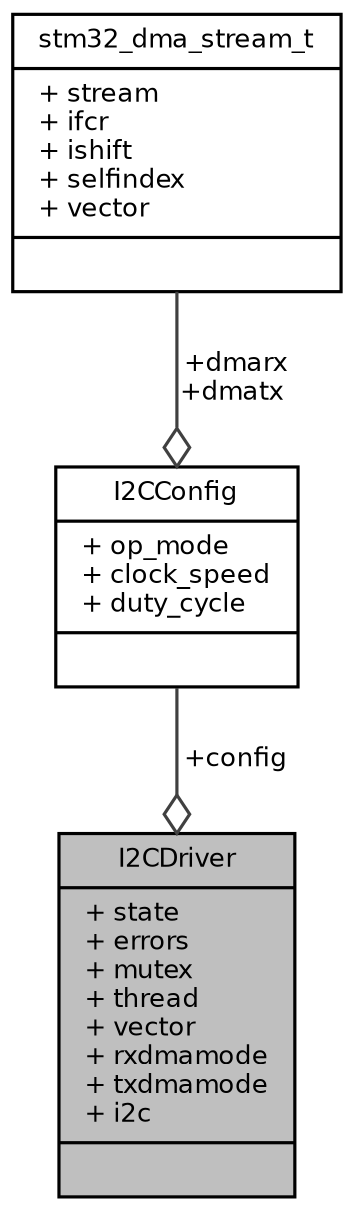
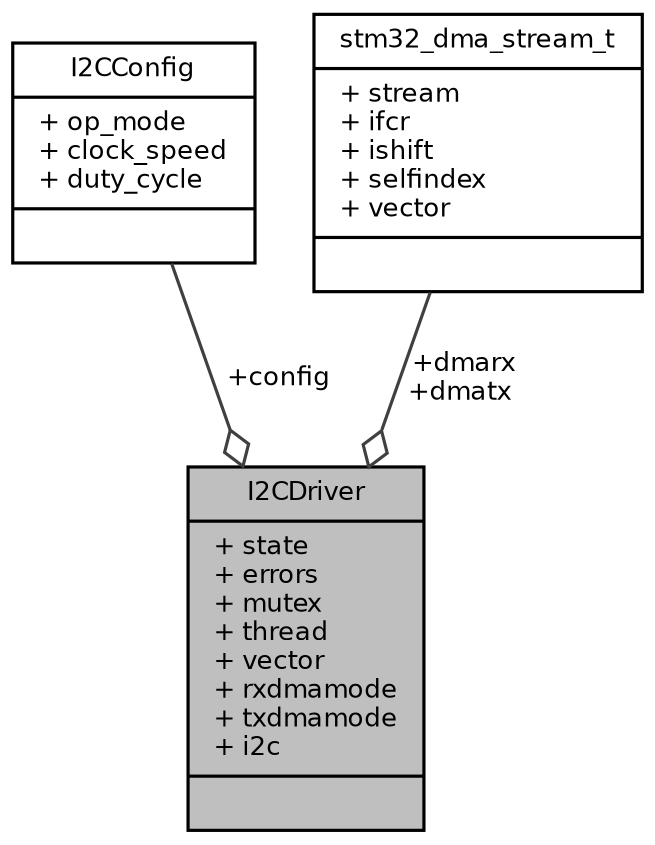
  digraph {
    node [color=black fontname=Helvetica fontsize=8 shape=record]
    edge [arrowhead=odiamond color=grey25 fontname=Helvetica fontsize=8 labelfontname=Helvetica labelfontsize=8 style=solid]
    n1 [fillcolor=grey75 fontcolor=black height=0.2 label="{I2CDriver\n|+ state\l+ errors\l+ mutex\l+ thread\l+ vector\l+ rxdmamode\l+ txdmamode\l+ i2c\l|}" style=filled width=0.4]
    n2 [height=0.2 label="{I2CConfig\n|+ op_mode\l+ clock_speed\l+ duty_cycle\l|}" width=0.4]
    n3 [height=0.2 label="{stm32_dma_stream_t\n|+ stream\l+ ifcr\l+ ishift\l+ selfindex\l+ vector\l|}" width=0.4]
    n2 -> n1 [label=" +config"]
-   n3 -> n2 [label=" +dmarx\n+dmatx"]
+   n3 -> n1 [label=" +dmarx\n+dmatx"]
  }
